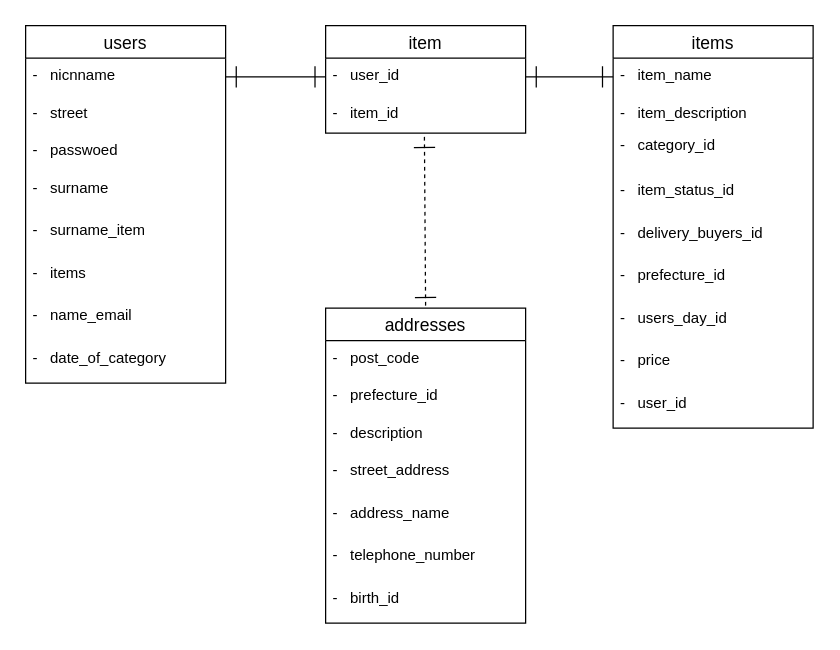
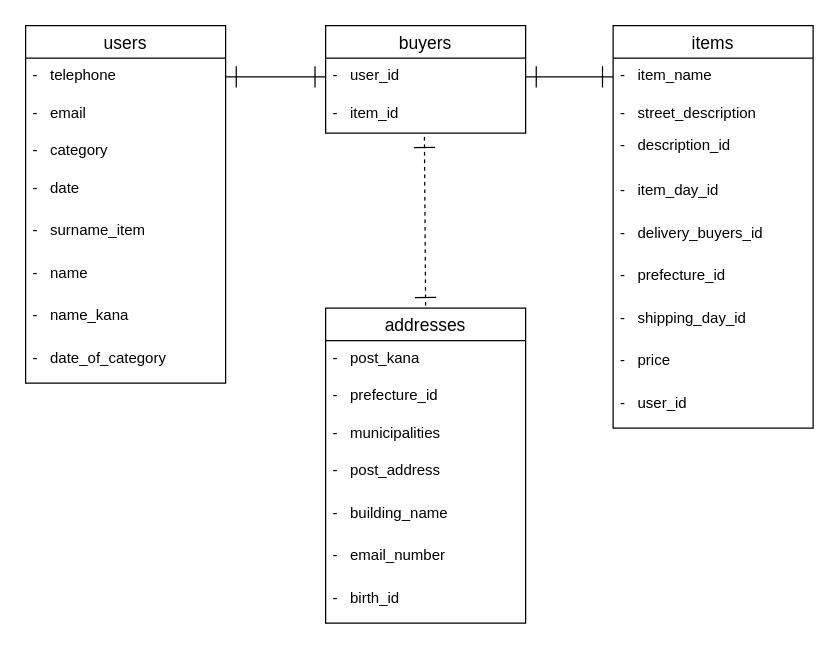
  <mxCell id="0" />
  <mxCell id="1" parent="0" />
  <mxCell id="2" value="users" style="swimlane;fontStyle=0;childLayout=stackLayout;horizontal=1;startSize=26;horizontalStack=0;resizeParent=1;resizeParentMax=0;resizeLast=0;collapsible=1;marginBottom=0;align=center;fontSize=14;" parent="1" vertex="1"><mxGeometry x="20" y="20" width="160" height="286" as="geometry"><mxRectangle x="60" y="260" width="70" height="30" as="alternateBounds" /></mxGeometry></mxCell>
- <mxCell id="3" value="-   nicnname" style="text;strokeColor=none;fillColor=none;spacingLeft=4;spacingRight=4;overflow=hidden;rotatable=0;points=[[0,0.5],[1,0.5]];portConstraint=eastwest;fontSize=12;" parent="2" vertex="1"><mxGeometry y="26" width="160" height="30" as="geometry" /></mxCell>
- <mxCell id="4" value="-   street" style="text;strokeColor=none;fillColor=none;spacingLeft=4;spacingRight=4;overflow=hidden;rotatable=0;points=[[0,0.5],[1,0.5]];portConstraint=eastwest;fontSize=12;" parent="2" vertex="1"><mxGeometry y="56" width="160" height="30" as="geometry" /></mxCell>
- <mxCell id="5" value="-   passwoed&#10;" style="text;strokeColor=none;fillColor=none;spacingLeft=4;spacingRight=4;overflow=hidden;rotatable=0;points=[[0,0.5],[1,0.5]];portConstraint=eastwest;fontSize=12;" parent="2" vertex="1"><mxGeometry y="86" width="160" height="30" as="geometry" /></mxCell>
- <mxCell id="6" value="-   surname&#10;" style="text;strokeColor=none;fillColor=none;spacingLeft=4;spacingRight=4;overflow=hidden;rotatable=0;points=[[0,0.5],[1,0.5]];portConstraint=eastwest;fontSize=12;" parent="2" vertex="1"><mxGeometry y="116" width="160" height="34" as="geometry" /></mxCell>
+ <mxCell id="3" value="-   telephone" style="text;strokeColor=none;fillColor=none;spacingLeft=4;spacingRight=4;overflow=hidden;rotatable=0;points=[[0,0.5],[1,0.5]];portConstraint=eastwest;fontSize=12;" parent="2" vertex="1"><mxGeometry y="26" width="160" height="30" as="geometry" /></mxCell>
+ <mxCell id="4" value="-   email" style="text;strokeColor=none;fillColor=none;spacingLeft=4;spacingRight=4;overflow=hidden;rotatable=0;points=[[0,0.5],[1,0.5]];portConstraint=eastwest;fontSize=12;" parent="2" vertex="1"><mxGeometry y="56" width="160" height="30" as="geometry" /></mxCell>
+ <mxCell id="5" value="-   category&#10;" style="text;strokeColor=none;fillColor=none;spacingLeft=4;spacingRight=4;overflow=hidden;rotatable=0;points=[[0,0.5],[1,0.5]];portConstraint=eastwest;fontSize=12;" parent="2" vertex="1"><mxGeometry y="86" width="160" height="30" as="geometry" /></mxCell>
+ <mxCell id="6" value="-   date&#10;" style="text;strokeColor=none;fillColor=none;spacingLeft=4;spacingRight=4;overflow=hidden;rotatable=0;points=[[0,0.5],[1,0.5]];portConstraint=eastwest;fontSize=12;" parent="2" vertex="1"><mxGeometry y="116" width="160" height="34" as="geometry" /></mxCell>
  <mxCell id="7" value="-   surname_item" style="text;strokeColor=none;fillColor=none;spacingLeft=4;spacingRight=4;overflow=hidden;rotatable=0;points=[[0,0.5],[1,0.5]];portConstraint=eastwest;fontSize=12;" parent="2" vertex="1"><mxGeometry y="150" width="160" height="34" as="geometry" /></mxCell>
- <mxCell id="8" value="-   items&#10;" style="text;strokeColor=none;fillColor=none;spacingLeft=4;spacingRight=4;overflow=hidden;rotatable=0;points=[[0,0.5],[1,0.5]];portConstraint=eastwest;fontSize=12;" vertex="1" parent="2"><mxGeometry y="184" width="160" height="34" as="geometry" /></mxCell>
- <mxCell id="9" value="-   name_email" style="text;strokeColor=none;fillColor=none;spacingLeft=4;spacingRight=4;overflow=hidden;rotatable=0;points=[[0,0.5],[1,0.5]];portConstraint=eastwest;fontSize=12;" vertex="1" parent="2"><mxGeometry y="218" width="160" height="34" as="geometry" /></mxCell>
+ <mxCell id="8" value="-   name&#10;" style="text;strokeColor=none;fillColor=none;spacingLeft=4;spacingRight=4;overflow=hidden;rotatable=0;points=[[0,0.5],[1,0.5]];portConstraint=eastwest;fontSize=12;" vertex="1" parent="2"><mxGeometry y="184" width="160" height="34" as="geometry" /></mxCell>
+ <mxCell id="9" value="-   name_kana" style="text;strokeColor=none;fillColor=none;spacingLeft=4;spacingRight=4;overflow=hidden;rotatable=0;points=[[0,0.5],[1,0.5]];portConstraint=eastwest;fontSize=12;" vertex="1" parent="2"><mxGeometry y="218" width="160" height="34" as="geometry" /></mxCell>
  <mxCell id="10" value="-   date_of_category&#10;" style="text;strokeColor=none;fillColor=none;spacingLeft=4;spacingRight=4;overflow=hidden;rotatable=0;points=[[0,0.5],[1,0.5]];portConstraint=eastwest;fontSize=12;" parent="2" vertex="1"><mxGeometry y="252" width="160" height="34" as="geometry" /></mxCell>
  <mxCell id="11" value="items" style="swimlane;fontStyle=0;childLayout=stackLayout;horizontal=1;startSize=26;horizontalStack=0;resizeParent=1;resizeParentMax=0;resizeLast=0;collapsible=1;marginBottom=0;align=center;fontSize=14;" parent="1" vertex="1"><mxGeometry x="490" y="20" width="160" height="322" as="geometry"><mxRectangle x="60" y="260" width="70" height="30" as="alternateBounds" /></mxGeometry></mxCell>
  <mxCell id="12" value="-   item_name" style="text;strokeColor=none;fillColor=none;spacingLeft=4;spacingRight=4;overflow=hidden;rotatable=0;points=[[0,0.5],[1,0.5]];portConstraint=eastwest;fontSize=12;" parent="11" vertex="1"><mxGeometry y="26" width="160" height="30" as="geometry" /></mxCell>
- <mxCell id="13" value="-   item_description&#10;" style="text;strokeColor=none;fillColor=none;spacingLeft=4;spacingRight=4;overflow=hidden;rotatable=0;points=[[0,0.5],[1,0.5]];portConstraint=eastwest;fontSize=12;" parent="11" vertex="1"><mxGeometry y="56" width="160" height="26" as="geometry" /></mxCell>
- <mxCell id="14" value="-   category_id" style="text;strokeColor=none;fillColor=none;spacingLeft=4;spacingRight=4;overflow=hidden;rotatable=0;points=[[0,0.5],[1,0.5]];portConstraint=eastwest;fontSize=12;" parent="11" vertex="1"><mxGeometry y="82" width="160" height="36" as="geometry" /></mxCell>
- <mxCell id="15" value="-   item_status_id" style="text;strokeColor=none;fillColor=none;spacingLeft=4;spacingRight=4;overflow=hidden;rotatable=0;points=[[0,0.5],[1,0.5]];portConstraint=eastwest;fontSize=12;" parent="11" vertex="1"><mxGeometry y="118" width="160" height="34" as="geometry" /></mxCell>
+ <mxCell id="13" value="-   street_description&#10;" style="text;strokeColor=none;fillColor=none;spacingLeft=4;spacingRight=4;overflow=hidden;rotatable=0;points=[[0,0.5],[1,0.5]];portConstraint=eastwest;fontSize=12;" parent="11" vertex="1"><mxGeometry y="56" width="160" height="26" as="geometry" /></mxCell>
+ <mxCell id="14" value="-   description_id" style="text;strokeColor=none;fillColor=none;spacingLeft=4;spacingRight=4;overflow=hidden;rotatable=0;points=[[0,0.5],[1,0.5]];portConstraint=eastwest;fontSize=12;" parent="11" vertex="1"><mxGeometry y="82" width="160" height="36" as="geometry" /></mxCell>
+ <mxCell id="15" value="-   item_day_id" style="text;strokeColor=none;fillColor=none;spacingLeft=4;spacingRight=4;overflow=hidden;rotatable=0;points=[[0,0.5],[1,0.5]];portConstraint=eastwest;fontSize=12;" parent="11" vertex="1"><mxGeometry y="118" width="160" height="34" as="geometry" /></mxCell>
  <mxCell id="16" value="-   delivery_buyers_id&#10;" style="text;strokeColor=none;fillColor=none;spacingLeft=4;spacingRight=4;overflow=hidden;rotatable=0;points=[[0,0.5],[1,0.5]];portConstraint=eastwest;fontSize=12;" parent="11" vertex="1"><mxGeometry y="152" width="160" height="34" as="geometry" /></mxCell>
  <mxCell id="17" value="-   prefecture_id" style="text;strokeColor=none;fillColor=none;spacingLeft=4;spacingRight=4;overflow=hidden;rotatable=0;points=[[0,0.5],[1,0.5]];portConstraint=eastwest;fontSize=12;" parent="11" vertex="1"><mxGeometry y="186" width="160" height="34" as="geometry" /></mxCell>
- <mxCell id="18" value="-   users_day_id" style="text;strokeColor=none;fillColor=none;spacingLeft=4;spacingRight=4;overflow=hidden;rotatable=0;points=[[0,0.5],[1,0.5]];portConstraint=eastwest;fontSize=12;" parent="11" vertex="1"><mxGeometry y="220" width="160" height="34" as="geometry" /></mxCell>
+ <mxCell id="18" value="-   shipping_day_id" style="text;strokeColor=none;fillColor=none;spacingLeft=4;spacingRight=4;overflow=hidden;rotatable=0;points=[[0,0.5],[1,0.5]];portConstraint=eastwest;fontSize=12;" parent="11" vertex="1"><mxGeometry y="220" width="160" height="34" as="geometry" /></mxCell>
  <mxCell id="19" value="-   price&#10;" style="text;strokeColor=none;fillColor=none;spacingLeft=4;spacingRight=4;overflow=hidden;rotatable=0;points=[[0,0.5],[1,0.5]];portConstraint=eastwest;fontSize=12;" vertex="1" parent="11"><mxGeometry y="254" width="160" height="34" as="geometry" /></mxCell>
  <mxCell id="20" value="-   user_id&#10;" style="text;strokeColor=none;fillColor=none;spacingLeft=4;spacingRight=4;overflow=hidden;rotatable=0;points=[[0,0.5],[1,0.5]];portConstraint=eastwest;fontSize=12;" vertex="1" parent="11"><mxGeometry y="288" width="160" height="34" as="geometry" /></mxCell>
  <mxCell id="21" value="addresses" style="swimlane;fontStyle=0;childLayout=stackLayout;horizontal=1;startSize=26;horizontalStack=0;resizeParent=1;resizeParentMax=0;resizeLast=0;collapsible=1;marginBottom=0;align=center;fontSize=14;" parent="1" vertex="1"><mxGeometry x="260" y="246" width="160" height="252" as="geometry"><mxRectangle x="60" y="260" width="70" height="30" as="alternateBounds" /></mxGeometry></mxCell>
- <mxCell id="22" value="-   post_code&#10;&#10;&#10;" style="text;strokeColor=none;fillColor=none;spacingLeft=4;spacingRight=4;overflow=hidden;rotatable=0;points=[[0,0.5],[1,0.5]];portConstraint=eastwest;fontSize=12;" parent="21" vertex="1"><mxGeometry y="26" width="160" height="30" as="geometry" /></mxCell>
+ <mxCell id="22" value="-   post_kana&#10;&#10;&#10;" style="text;strokeColor=none;fillColor=none;spacingLeft=4;spacingRight=4;overflow=hidden;rotatable=0;points=[[0,0.5],[1,0.5]];portConstraint=eastwest;fontSize=12;" parent="21" vertex="1"><mxGeometry y="26" width="160" height="30" as="geometry" /></mxCell>
  <mxCell id="23" value="-   prefecture_id  " style="text;strokeColor=none;fillColor=none;spacingLeft=4;spacingRight=4;overflow=hidden;rotatable=0;points=[[0,0.5],[1,0.5]];portConstraint=eastwest;fontSize=12;" parent="21" vertex="1"><mxGeometry y="56" width="160" height="30" as="geometry" /></mxCell>
- <mxCell id="24" value="-   description" style="text;strokeColor=none;fillColor=none;spacingLeft=4;spacingRight=4;overflow=hidden;rotatable=0;points=[[0,0.5],[1,0.5]];portConstraint=eastwest;fontSize=12;" parent="21" vertex="1"><mxGeometry y="86" width="160" height="30" as="geometry" /></mxCell>
- <mxCell id="25" value="-   street_address" style="text;strokeColor=none;fillColor=none;spacingLeft=4;spacingRight=4;overflow=hidden;rotatable=0;points=[[0,0.5],[1,0.5]];portConstraint=eastwest;fontSize=12;" parent="21" vertex="1"><mxGeometry y="116" width="160" height="34" as="geometry" /></mxCell>
- <mxCell id="26" value="-   address_name" style="text;strokeColor=none;fillColor=none;spacingLeft=4;spacingRight=4;overflow=hidden;rotatable=0;points=[[0,0.5],[1,0.5]];portConstraint=eastwest;fontSize=12;" parent="21" vertex="1"><mxGeometry y="150" width="160" height="34" as="geometry" /></mxCell>
- <mxCell id="27" value="-   telephone_number" style="text;strokeColor=none;fillColor=none;spacingLeft=4;spacingRight=4;overflow=hidden;rotatable=0;points=[[0,0.5],[1,0.5]];portConstraint=eastwest;fontSize=12;" parent="21" vertex="1"><mxGeometry y="184" width="160" height="34" as="geometry" /></mxCell>
+ <mxCell id="24" value="-   municipalities" style="text;strokeColor=none;fillColor=none;spacingLeft=4;spacingRight=4;overflow=hidden;rotatable=0;points=[[0,0.5],[1,0.5]];portConstraint=eastwest;fontSize=12;" parent="21" vertex="1"><mxGeometry y="86" width="160" height="30" as="geometry" /></mxCell>
+ <mxCell id="25" value="-   post_address" style="text;strokeColor=none;fillColor=none;spacingLeft=4;spacingRight=4;overflow=hidden;rotatable=0;points=[[0,0.5],[1,0.5]];portConstraint=eastwest;fontSize=12;" parent="21" vertex="1"><mxGeometry y="116" width="160" height="34" as="geometry" /></mxCell>
+ <mxCell id="26" value="-   building_name" style="text;strokeColor=none;fillColor=none;spacingLeft=4;spacingRight=4;overflow=hidden;rotatable=0;points=[[0,0.5],[1,0.5]];portConstraint=eastwest;fontSize=12;" parent="21" vertex="1"><mxGeometry y="150" width="160" height="34" as="geometry" /></mxCell>
+ <mxCell id="27" value="-   email_number" style="text;strokeColor=none;fillColor=none;spacingLeft=4;spacingRight=4;overflow=hidden;rotatable=0;points=[[0,0.5],[1,0.5]];portConstraint=eastwest;fontSize=12;" parent="21" vertex="1"><mxGeometry y="184" width="160" height="34" as="geometry" /></mxCell>
  <mxCell id="28" value="-   birth_id" style="text;strokeColor=none;fillColor=none;spacingLeft=4;spacingRight=4;overflow=hidden;rotatable=0;points=[[0,0.5],[1,0.5]];portConstraint=eastwest;fontSize=12;" vertex="1" parent="21"><mxGeometry y="218" width="160" height="34" as="geometry" /></mxCell>
- <mxCell id="29" value="item" style="swimlane;fontStyle=0;childLayout=stackLayout;horizontal=1;startSize=26;horizontalStack=0;resizeParent=1;resizeParentMax=0;resizeLast=0;collapsible=1;marginBottom=0;align=center;fontSize=14;" vertex="1" parent="1"><mxGeometry x="260" y="20" width="160" height="86" as="geometry"><mxRectangle x="60" y="260" width="70" height="30" as="alternateBounds" /></mxGeometry></mxCell>
+ <mxCell id="29" value="buyers" style="swimlane;fontStyle=0;childLayout=stackLayout;horizontal=1;startSize=26;horizontalStack=0;resizeParent=1;resizeParentMax=0;resizeLast=0;collapsible=1;marginBottom=0;align=center;fontSize=14;" vertex="1" parent="1"><mxGeometry x="260" y="20" width="160" height="86" as="geometry"><mxRectangle x="60" y="260" width="70" height="30" as="alternateBounds" /></mxGeometry></mxCell>
  <mxCell id="30" value="-   user_id" style="text;strokeColor=none;fillColor=none;spacingLeft=4;spacingRight=4;overflow=hidden;rotatable=0;points=[[0,0.5],[1,0.5]];portConstraint=eastwest;fontSize=12;" vertex="1" parent="29"><mxGeometry y="26" width="160" height="30" as="geometry" /></mxCell>
  <mxCell id="31" value="-   item_id" style="text;strokeColor=none;fillColor=none;spacingLeft=4;spacingRight=4;overflow=hidden;rotatable=0;points=[[0,0.5],[1,0.5]];portConstraint=eastwest;fontSize=12;" vertex="1" parent="29"><mxGeometry y="56" width="160" height="30" as="geometry" /></mxCell>
  <mxCell id="32" style="edgeStyle=none;html=1;exitX=1;exitY=0.5;exitDx=0;exitDy=0;entryX=0;entryY=0.5;entryDx=0;entryDy=0;startArrow=ERone;startFill=0;endArrow=ERone;endFill=0;startSize=15;endSize=15;" edge="1" parent="1" source="30"><mxGeometry relative="1" as="geometry"><mxPoint x="490" y="61" as="targetPoint" /></mxGeometry></mxCell>
  <mxCell id="33" style="edgeStyle=none;html=1;exitX=0;exitY=0.5;exitDx=0;exitDy=0;entryX=1;entryY=0.5;entryDx=0;entryDy=0;startArrow=ERone;startFill=0;endArrow=ERone;endFill=0;startSize=15;endSize=15;" edge="1" parent="1" source="30" target="3"><mxGeometry relative="1" as="geometry" /></mxCell>
  <mxCell id="34" style="edgeStyle=none;html=1;exitX=0.494;exitY=1.1;exitDx=0;exitDy=0;startArrow=ERone;startFill=0;endArrow=ERone;endFill=0;startSize=15;endSize=15;exitPerimeter=0;entryX=0.5;entryY=0;entryDx=0;entryDy=0;jumpStyle=arc;jumpSize=19;dashed=1;" edge="1" parent="1" source="31" target="21"><mxGeometry relative="1" as="geometry"><mxPoint x="430" y="71" as="sourcePoint" /><mxPoint x="330" y="250" as="targetPoint" /></mxGeometry></mxCell>
